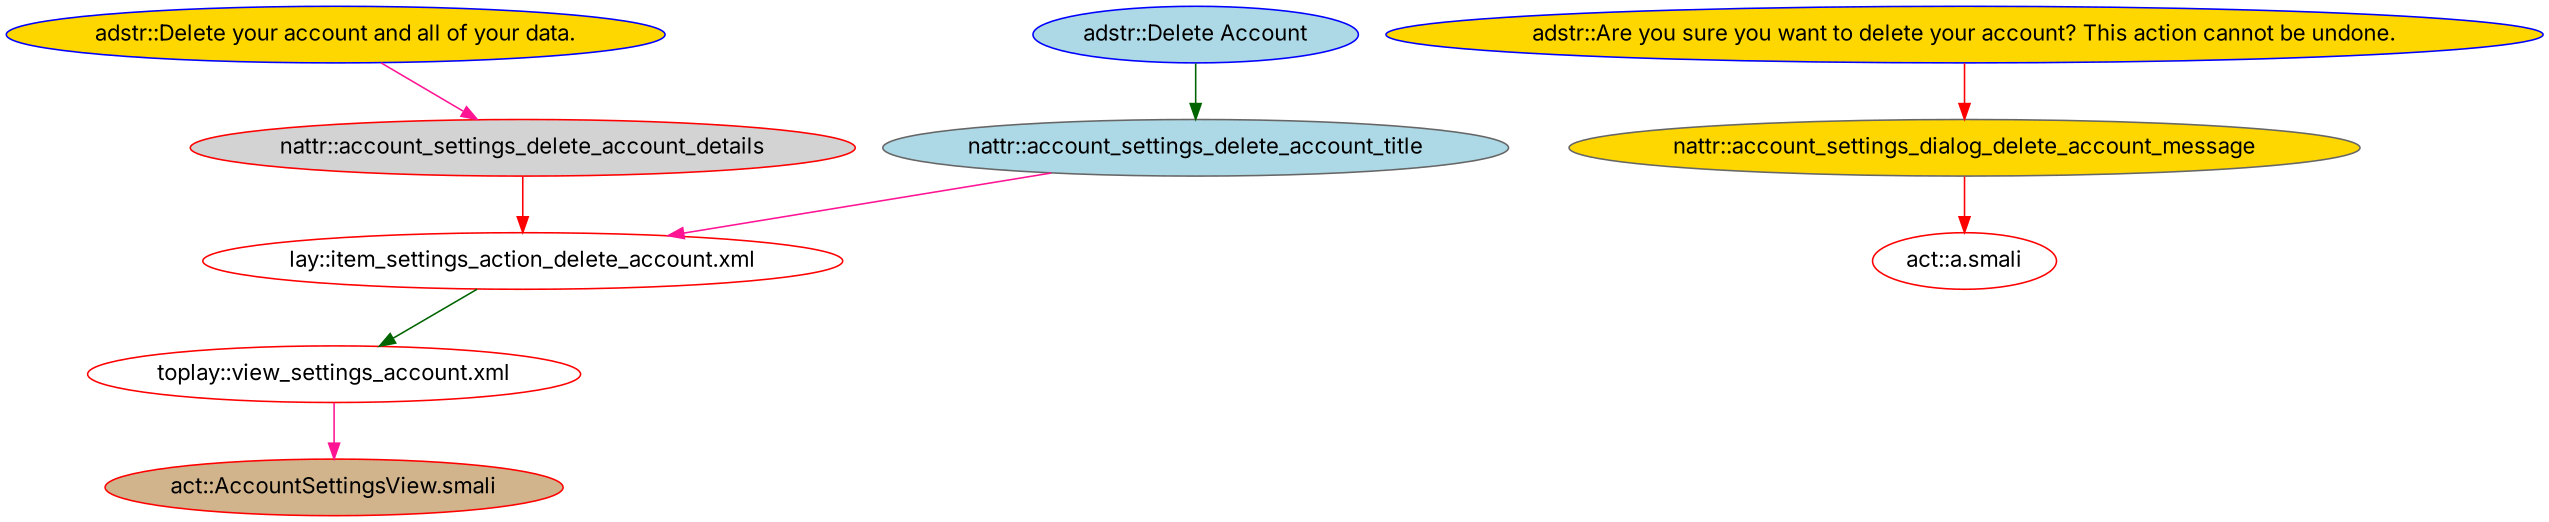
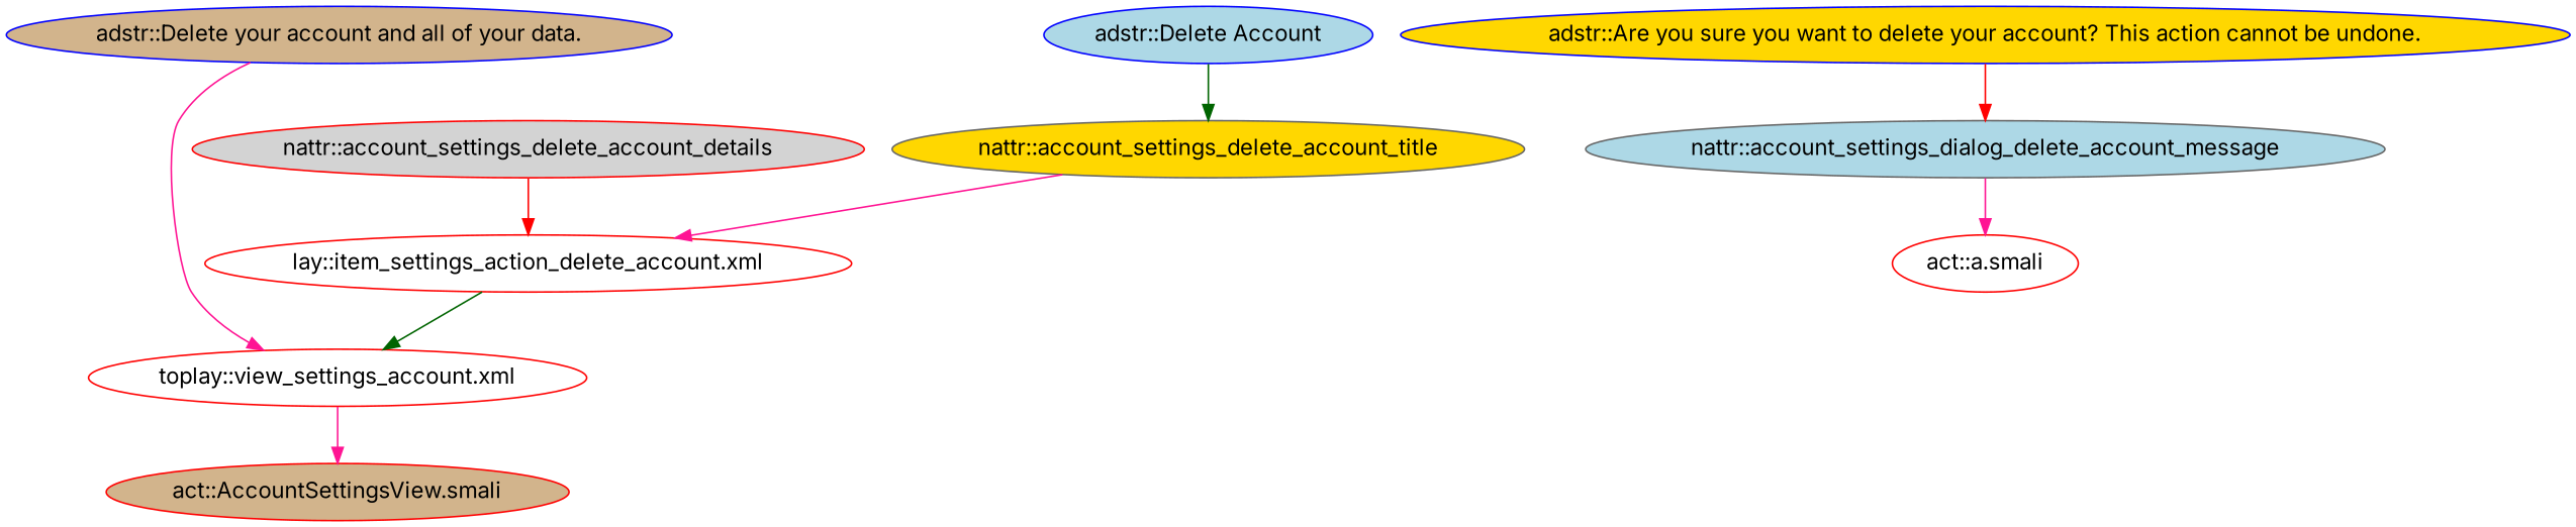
  digraph {
    fontname=Inter
    node [color=red fillcolor=white fontname=Inter style=filled]
    edge [color=deeppink fontname=Inter]
-   "adstr::Delete your account and all of your data." [color=blue fillcolor=gold]
+   "adstr::Delete your account and all of your data." [color=blue fillcolor=tan]
    "nattr::account_settings_delete_account_details" [fillcolor=lightgrey]
    "lay::item_settings_action_delete_account.xml"
    "toplay::view_settings_account.xml"
    "adstr::Delete Account" [color=blue fillcolor=lightblue]
-   "nattr::account_settings_delete_account_title" [color=gray40 fillcolor=lightblue]
+   "nattr::account_settings_delete_account_title" [color=gray40 fillcolor=gold]
    "adstr::Are you sure you want to delete your account? This action cannot be undone." [color=blue fillcolor=gold]
-   "nattr::account_settings_dialog_delete_account_message" [color=gray40 fillcolor=gold]
+   "nattr::account_settings_dialog_delete_account_message" [color=gray40 fillcolor=lightblue]
    "act::a.smali"
    "act::AccountSettingsView.smali" [fillcolor=tan]
-   "adstr::Delete your account and all of your data." -> "nattr::account_settings_delete_account_details"
+   "adstr::Delete your account and all of your data." -> "toplay::view_settings_account.xml"
    "nattr::account_settings_delete_account_details" -> "lay::item_settings_action_delete_account.xml" [color=red]
    "lay::item_settings_action_delete_account.xml" -> "toplay::view_settings_account.xml" [color=darkgreen]
    "toplay::view_settings_account.xml" -> "act::AccountSettingsView.smali"
    "adstr::Delete Account" -> "nattr::account_settings_delete_account_title" [color=darkgreen]
    "nattr::account_settings_delete_account_title" -> "lay::item_settings_action_delete_account.xml"
    "adstr::Are you sure you want to delete your account? This action cannot be undone." -> "nattr::account_settings_dialog_delete_account_message" [color=red]
-   "nattr::account_settings_dialog_delete_account_message" -> "act::a.smali" [color=red]
+   "nattr::account_settings_dialog_delete_account_message" -> "act::a.smali"
  }
